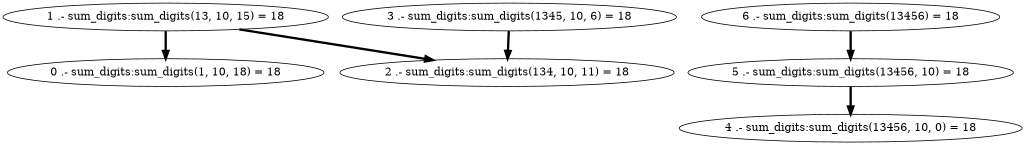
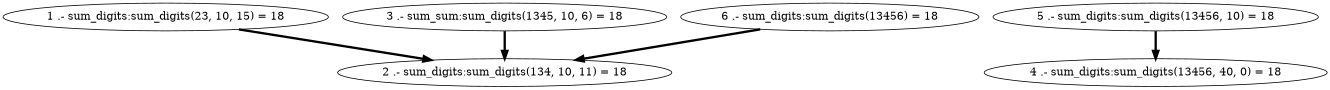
  digraph {
    node [shape=ellipse]
    edge [color=black penwidth=3]
-   n1 [label="1 .- sum_digits:sum_digits(13, 10, 15) = 18"]
-   n2 [label="0 .- sum_digits:sum_digits(1, 10, 18) = 18"]
+   n1 [label="1 .- sum_digits:sum_digits(23, 10, 15) = 18"]
    n3 [label="2 .- sum_digits:sum_digits(134, 10, 11) = 18"]
-   n4 [label="3 .- sum_digits:sum_digits(1345, 10, 6) = 18"]
-   n5 [label="4 .- sum_digits:sum_digits(13456, 10, 0) = 18"]
+   n4 [label="3 .- sum_sum:sum_digits(1345, 10, 6) = 18"]
+   n5 [label="4 .- sum_digits:sum_digits(13456, 40, 0) = 18"]
    n6 [label="6 .- sum_digits:sum_digits(13456) = 18"]
    n7 [label="5 .- sum_digits:sum_digits(13456, 10) = 18"]
-   n1 -> n2
    n1 -> n3
    n4 -> n3
-   n6 -> n7
+   n6 -> n3
    n7 -> n5
  }
